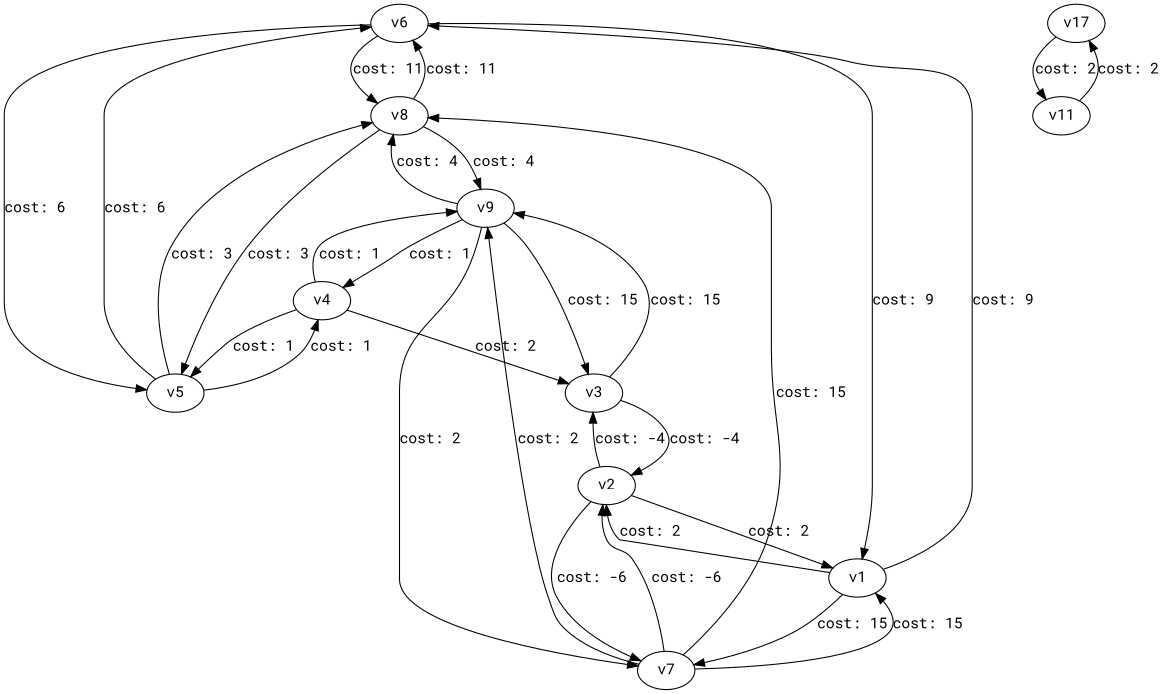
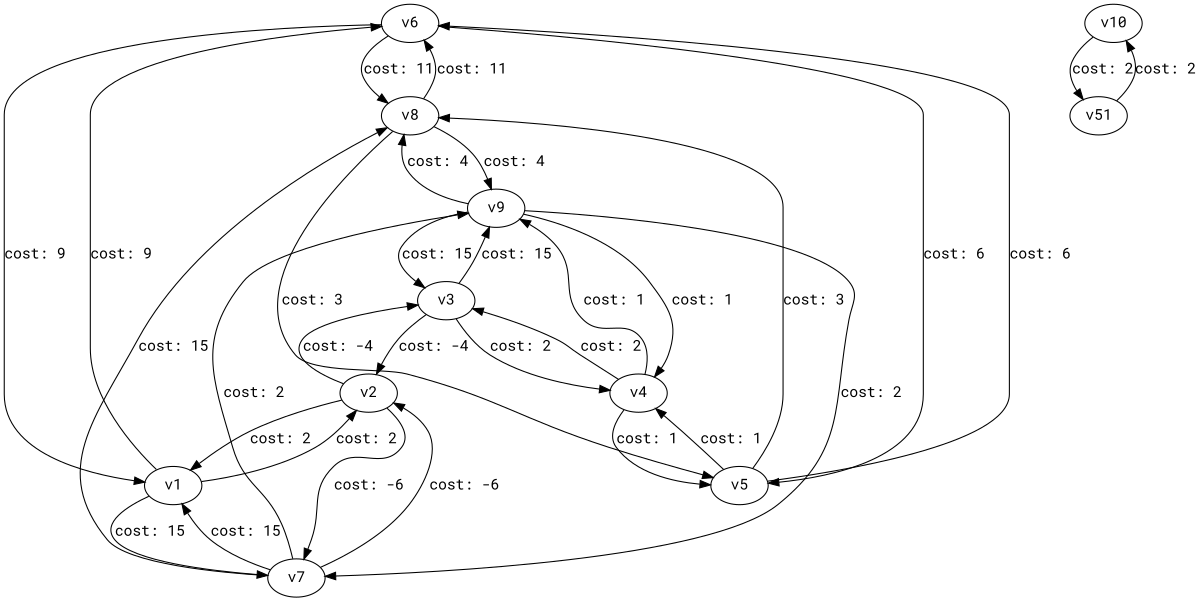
  digraph {
    fontname="Roboto Mono"
    node [fontname="Roboto Mono"]
    edge [fontname="Roboto Mono"]
    n1 [label=v6]
    n2 [label=v8]
    n3 [label=v1]
    n4 [label=v5]
    n5 [label=v9]
    n6 [label=v7]
    n7 [label=v2]
    n8 [label=v4]
    n9 [label=v3]
-   n10 [label=v17]
-   n11 [label=v11]
+   n10 [label=v10]
+   n11 [label=v51]
    n1 -> n2 [label="cost: 11"]
    n1 -> n3 [label="cost: 9"]
    n1 -> n4 [label="cost: 6"]
    n2 -> n1 [label="cost: 11"]
    n2 -> n4 [label="cost: 3"]
    n2 -> n5 [label="cost: 4"]
    n3 -> n1 [label="cost: 9"]
    n3 -> n6 [label="cost: 15"]
    n3 -> n7 [label="cost: 2"]
    n4 -> n1 [label="cost: 6"]
    n4 -> n2 [label="cost: 3"]
    n4 -> n8 [label="cost: 1"]
    n5 -> n2 [label="cost: 4"]
    n5 -> n6 [label="cost: 2"]
    n5 -> n8 [label="cost: 1"]
    n5 -> n9 [label="cost: 15"]
    n6 -> n2 [label="cost: 15"]
    n6 -> n3 [label="cost: 15"]
    n6 -> n5 [label="cost: 2"]
    n6 -> n7 [label="cost: -6"]
    n7 -> n3 [label="cost: 2"]
    n7 -> n6 [label="cost: -6"]
    n7 -> n9 [label="cost: -4"]
    n8 -> n4 [label="cost: 1"]
    n8 -> n5 [label="cost: 1"]
    n8 -> n9 [label="cost: 2"]
    n9 -> n5 [label="cost: 15"]
    n9 -> n7 [label="cost: -4"]
+   n9 -> n8 [label="cost: 2"]
    n10 -> n11 [label="cost: 2"]
    n11 -> n10 [label="cost: 2"]
  }
